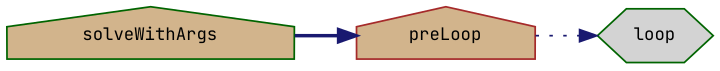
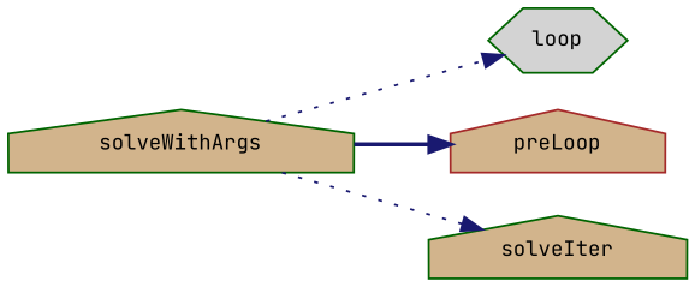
  digraph {
    fontname="JetBrains Mono"
    rankdir=LR
    node [color=darkgreen fillcolor=tan fontname="JetBrains Mono" fontsize=10 shape=house style=filled]
    edge [color=midnightblue fontname="JetBrains Mono" fontsize=10 labelfontname=Helvetica labelfontsize=10 style=dotted]
    n1 [fontcolor=black height=0.2 label=solveWithArgs width=0.4]
    n2 [fillcolor=lightgrey height=0.2 label=loop shape=hexagon width=0.4]
    n3 [color=brown height=0.2 label=preLoop width=0.4]
-   n3 -> n2
+   n4 [height=0.2 label=solveIter width=0.4]
+   n1 -> n2
    n1 -> n3 [style=bold]
+   n1 -> n4
  }
